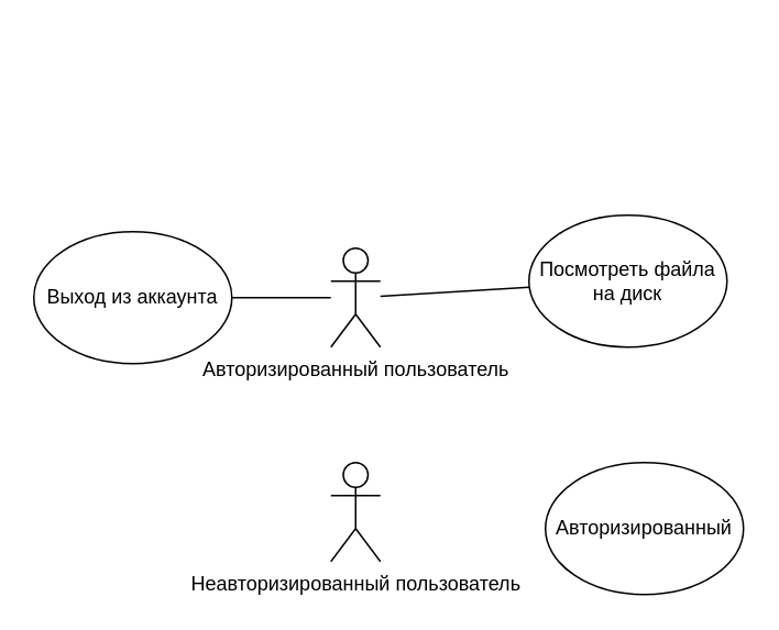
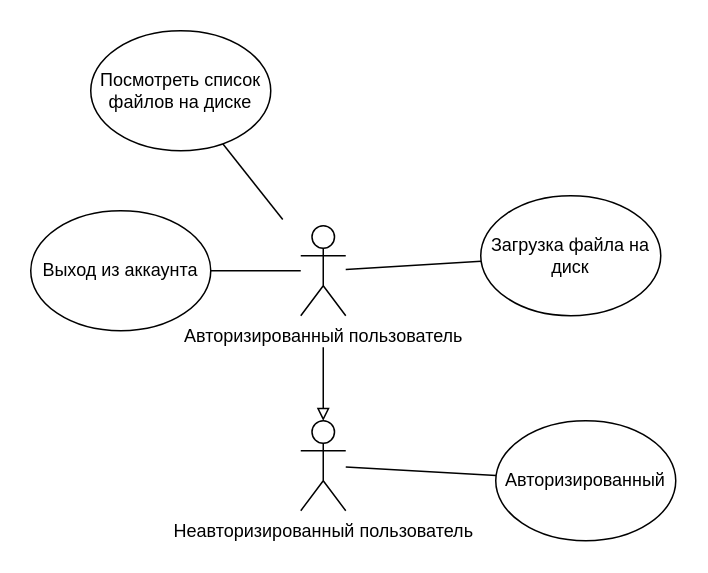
  <mxCell id="0" />
  <mxCell id="1" parent="0" />
+ <mxCell id="2" style="rounded=0;orthogonalLoop=1;jettySize=auto;html=1;endArrow=none;endFill=0;" edge="1" parent="1" source="3" target="9"><mxGeometry relative="1" as="geometry" /></mxCell>
  <mxCell id="3" value="Неавторизированный пользователь" style="shape=umlActor;verticalLabelPosition=bottom;verticalAlign=top;html=1;outlineConnect=0;" vertex="1" parent="1"><mxGeometry x="200" y="280" width="30" height="60" as="geometry" /></mxCell>
+ <mxCell id="4" style="edgeStyle=orthogonalEdgeStyle;rounded=0;orthogonalLoop=1;jettySize=auto;html=1;endArrow=block;endFill=0;sourcePerimeterSpacing=21;" edge="1" parent="1" source="8" target="3"><mxGeometry relative="1" as="geometry" /></mxCell>
+ <mxCell id="5" style="rounded=0;orthogonalLoop=1;jettySize=auto;html=1;endArrow=none;endFill=0;sourcePerimeterSpacing=12;" edge="1" parent="1" source="8" target="11"><mxGeometry relative="1" as="geometry"><mxPoint x="220" y="130" as="sourcePoint" /></mxGeometry></mxCell>
  <mxCell id="6" style="rounded=0;orthogonalLoop=1;jettySize=auto;html=1;endArrow=none;endFill=0;" edge="1" parent="1" source="8" target="10"><mxGeometry relative="1" as="geometry" /></mxCell>
  <mxCell id="7" style="rounded=0;orthogonalLoop=1;jettySize=auto;html=1;endArrow=none;endFill=0;" edge="1" parent="1" source="8" target="12"><mxGeometry relative="1" as="geometry" /></mxCell>
  <mxCell id="8" value="Авторизированный пользователь" style="shape=umlActor;verticalLabelPosition=bottom;verticalAlign=top;html=1;outlineConnect=0;" vertex="1" parent="1"><mxGeometry x="200" y="150" width="30" height="60" as="geometry" /></mxCell>
  <mxCell id="9" value="Авторизированный" style="ellipse;whiteSpace=wrap;html=1;" vertex="1" parent="1"><mxGeometry x="330" y="280" width="120" height="80" as="geometry" /></mxCell>
- <mxCell id="10" value="Посмотреть файла на диск" style="ellipse;whiteSpace=wrap;html=1;" vertex="1" parent="1"><mxGeometry x="320" y="130" width="120" height="80" as="geometry" /></mxCell>
+ <mxCell id="10" value="Загрузка файла на диск" style="ellipse;whiteSpace=wrap;html=1;" vertex="1" parent="1"><mxGeometry x="320" y="130" width="120" height="80" as="geometry" /></mxCell>
+ <mxCell id="11" value="Посмотреть список файлов на диске" style="ellipse;whiteSpace=wrap;html=1;" vertex="1" parent="1"><mxGeometry x="60" y="20" width="120" height="80" as="geometry" /></mxCell>
  <mxCell id="12" value="Выход из аккаунта" style="ellipse;whiteSpace=wrap;html=1;" vertex="1" parent="1"><mxGeometry x="20" y="140" width="120" height="80" as="geometry" /></mxCell>
